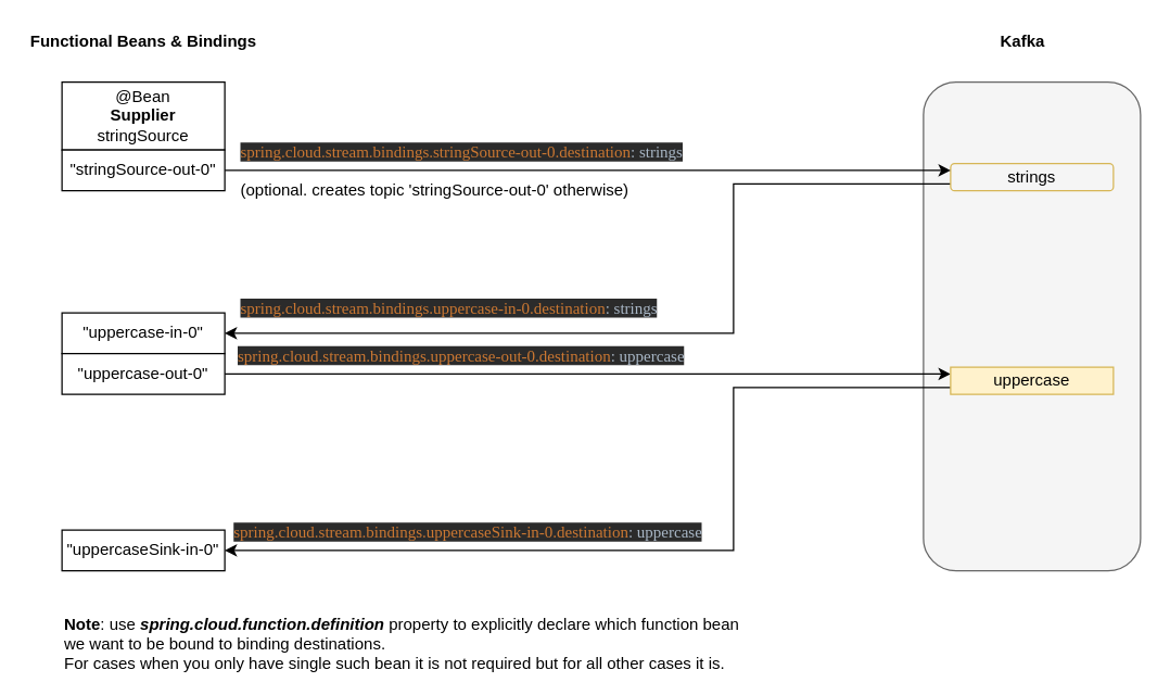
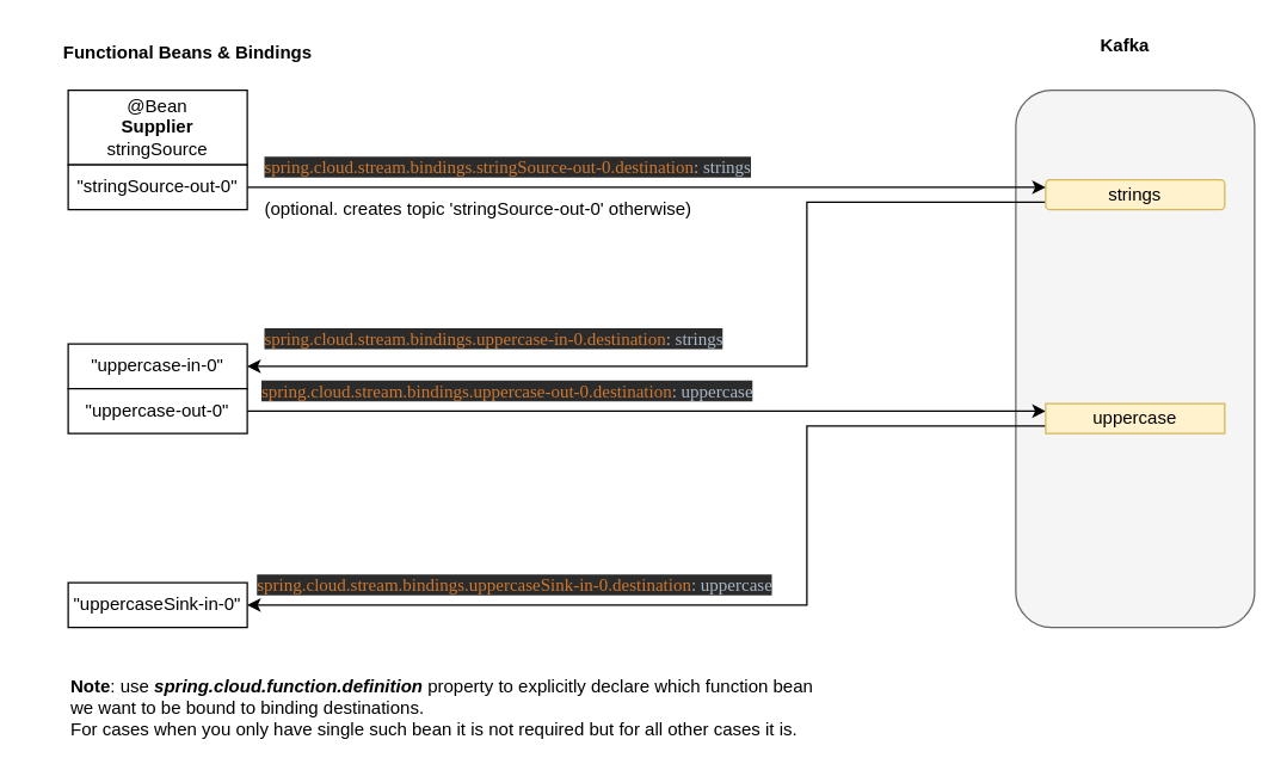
  <mxCell id="0" />
  <mxCell id="1" parent="0" />
  <mxCell id="2" value="" style="rounded=1;whiteSpace=wrap;html=1;align=center;fillColor=#f5f5f5;strokeColor=#666666;fontColor=#333333;" vertex="1" parent="1"><mxGeometry x="680" y="60" width="160" height="360" as="geometry" /></mxCell>
  <mxCell id="3" value="&quot;uppercase-in-0&quot;" style="rounded=0;whiteSpace=wrap;html=1;align=center;" vertex="1" parent="1"><mxGeometry x="45" y="230" width="120" height="30" as="geometry" /></mxCell>
  <mxCell id="4" style="edgeStyle=none;rounded=0;orthogonalLoop=1;jettySize=auto;html=1;exitX=1;exitY=0.5;exitDx=0;exitDy=0;entryX=0;entryY=0.25;entryDx=0;entryDy=0;" edge="1" parent="1" source="5" target="13"><mxGeometry relative="1" as="geometry" /></mxCell>
  <mxCell id="5" value="&quot;uppercase-out-0&quot;" style="rounded=0;whiteSpace=wrap;html=1;align=center;" vertex="1" parent="1"><mxGeometry x="45" y="260" width="120" height="30" as="geometry" /></mxCell>
  <mxCell id="6" style="rounded=0;orthogonalLoop=1;jettySize=auto;html=1;exitX=0;exitY=0.75;exitDx=0;exitDy=0;entryX=1;entryY=0.5;entryDx=0;entryDy=0;edgeStyle=orthogonalEdgeStyle;" edge="1" parent="1" source="7" target="3"><mxGeometry relative="1" as="geometry"><Array as="points"><mxPoint x="540" y="135" /><mxPoint x="540" y="245" /></Array></mxGeometry></mxCell>
- <mxCell id="7" value="strings" style="rounded=1;whiteSpace=wrap;html=1;align=center;fillColor=#f5f5f5;strokeColor=#d6b656;" vertex="1" parent="1"><mxGeometry x="700" y="120" width="120" height="20" as="geometry" /></mxCell>
+ <mxCell id="7" value="strings" style="rounded=1;whiteSpace=wrap;html=1;align=center;fillColor=#fff2cc;strokeColor=#d6b656;" vertex="1" parent="1"><mxGeometry x="700" y="120" width="120" height="20" as="geometry" /></mxCell>
  <mxCell id="8" value="@Bean &lt;br&gt;&lt;b&gt;Supplier&lt;/b&gt;&lt;br&gt;stringSource" style="rounded=0;whiteSpace=wrap;html=1;align=center;" vertex="1" parent="1"><mxGeometry x="45" y="60" width="120" height="50" as="geometry" /></mxCell>
  <mxCell id="9" style="edgeStyle=none;rounded=0;orthogonalLoop=1;jettySize=auto;html=1;exitX=1;exitY=0.5;exitDx=0;exitDy=0;entryX=0;entryY=0.25;entryDx=0;entryDy=0;" edge="1" parent="1" source="10" target="7"><mxGeometry relative="1" as="geometry" /></mxCell>
  <mxCell id="10" value="&quot;stringSource-out-0&quot;" style="rounded=0;whiteSpace=wrap;html=1;align=center;" vertex="1" parent="1"><mxGeometry x="45" y="110" width="120" height="30" as="geometry" /></mxCell>
- <mxCell id="11" value="Functional Beans &amp;amp; Bindings" style="text;html=1;resizable=0;points=[];autosize=1;align=left;verticalAlign=top;spacingTop=-4;fontStyle=1" vertex="1" parent="1"><mxGeometry x="20" y="20" width="170" height="20" as="geometry" /></mxCell>
+ <mxCell id="11" value="Functional Beans &amp;amp; Bindings" style="text;html=1;resizable=0;points=[];autosize=1;align=left;verticalAlign=top;spacingTop=-4;fontStyle=1" vertex="1" parent="1"><mxGeometry x="40" y="25" width="170" height="20" as="geometry" /></mxCell>
  <mxCell id="12" style="edgeStyle=orthogonalEdgeStyle;rounded=0;orthogonalLoop=1;jettySize=auto;html=1;exitX=0;exitY=0.75;exitDx=0;exitDy=0;entryX=1;entryY=0.5;entryDx=0;entryDy=0;" edge="1" parent="1" source="13" target="16"><mxGeometry relative="1" as="geometry"><Array as="points"><mxPoint x="540" y="285" /><mxPoint x="540" y="405" /></Array></mxGeometry></mxCell>
  <mxCell id="13" value="uppercase" style="whiteSpace=wrap;html=1;align=center;fillColor=#fff2cc;strokeColor=#d6b656;rounded=0;" vertex="1" parent="1"><mxGeometry x="700" y="270" width="120" height="20" as="geometry" /></mxCell>
  <mxCell id="14" value="Kafka" style="text;html=1;resizable=0;points=[];autosize=1;align=left;verticalAlign=top;spacingTop=-4;fontStyle=1" vertex="1" parent="1"><mxGeometry x="735" y="20" width="50" height="20" as="geometry" /></mxCell>
  <mxCell id="15" value="&lt;b&gt;Note&lt;/b&gt;: use &lt;i&gt;&lt;b&gt;spring.cloud.function.definition&lt;/b&gt;&lt;/i&gt; property to explicitly declare which function bean &lt;br&gt;we want to be bound to binding destinations. &lt;br&gt;For cases when you only have single such bean it is not required but for all other cases it is." style="text;html=1;resizable=0;points=[];autosize=1;align=left;verticalAlign=top;spacingTop=-4;" vertex="1" parent="1"><mxGeometry x="45" y="450" width="510" height="40" as="geometry" /></mxCell>
  <mxCell id="16" value="&quot;uppercaseSink-in-0&quot;" style="rounded=0;whiteSpace=wrap;html=1;align=center;" vertex="1" parent="1"><mxGeometry x="45" y="390" width="120" height="30" as="geometry" /></mxCell>
  <mxCell id="17" value="&lt;pre style=&quot;background-color: #2b2b2b ; color: #a9b7c6 ; font-family: &amp;#34;menlo&amp;#34; ; font-size: 8 3pt&quot;&gt;&lt;span style=&quot;color: #cc7832&quot;&gt;spring.cloud.stream.bindings.stringSource-out-0.destination&lt;/span&gt;: strings&lt;/pre&gt;" style="text;html=1;resizable=0;points=[];autosize=1;align=left;verticalAlign=top;spacingTop=-4;" vertex="1" parent="1"><mxGeometry x="175" y="90" width="510" height="40" as="geometry" /></mxCell>
  <mxCell id="18" value="(optional. creates topic 'stringSource-out-0' otherwise)" style="text;html=1;resizable=0;points=[];autosize=1;align=left;verticalAlign=top;spacingTop=-4;" vertex="1" parent="1"><mxGeometry x="175" y="130" width="300" height="20" as="geometry" /></mxCell>
  <mxCell id="19" value="&lt;pre style=&quot;background-color: #2b2b2b ; color: #a9b7c6 ; font-family: &amp;#34;menlo&amp;#34; ; font-size: 8 3pt&quot;&gt;&lt;span style=&quot;color: #cc7832&quot;&gt;spring.cloud.stream.bindings.uppercase-in-0.destination&lt;/span&gt;: strings&lt;/pre&gt;" style="text;html=1;resizable=0;points=[];autosize=1;align=left;verticalAlign=top;spacingTop=-4;" vertex="1" parent="1"><mxGeometry x="175" y="205" width="480" height="40" as="geometry" /></mxCell>
  <mxCell id="20" value="&lt;pre style=&quot;background-color: #2b2b2b ; color: #a9b7c6 ; font-family: &amp;#34;menlo&amp;#34; ; font-size: 8 3pt&quot;&gt;&lt;span style=&quot;color: #cc7832&quot;&gt;spring.cloud.stream.bindings.uppercase-out-0.destination&lt;/span&gt;: uppercase&lt;/pre&gt;" style="text;html=1;resizable=0;points=[];autosize=1;align=left;verticalAlign=top;spacingTop=-4;" vertex="1" parent="1"><mxGeometry x="172.5" y="240" width="500" height="40" as="geometry" /></mxCell>
  <mxCell id="21" value="&lt;pre style=&quot;background-color: #2b2b2b ; color: #a9b7c6 ; font-family: &amp;#34;menlo&amp;#34; ; font-size: 8 3pt&quot;&gt;&lt;span style=&quot;color: #cc7832&quot;&gt;spring.cloud.stream.bindings.uppercaseSink-in-0.destination&lt;/span&gt;: uppercase&lt;/pre&gt;" style="text;html=1;resizable=0;points=[];autosize=1;align=left;verticalAlign=top;spacingTop=-4;" vertex="1" parent="1"><mxGeometry x="170" y="370" width="520" height="40" as="geometry" /></mxCell>
